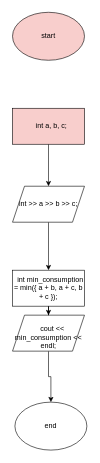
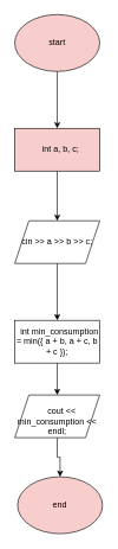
  <mxCell id="0" />
  <mxCell id="1" parent="0" />
+ <mxCell id="2" style="edgeStyle=orthogonalEdgeStyle;rounded=0;orthogonalLoop=1;jettySize=auto;html=1;" edge="1" parent="1" source="3" target="5"><mxGeometry relative="1" as="geometry" /></mxCell>
  <mxCell id="3" value="start" style="ellipse;whiteSpace=wrap;html=1;fillColor=#f8cecc;" vertex="1" parent="1"><mxGeometry x="20" y="20" width="120" height="80" as="geometry" /></mxCell>
  <mxCell id="4" style="edgeStyle=orthogonalEdgeStyle;rounded=0;orthogonalLoop=1;jettySize=auto;html=1;" edge="1" parent="1" source="5" target="7"><mxGeometry relative="1" as="geometry" /></mxCell>
  <mxCell id="5" value="&amp;nbsp; &amp;nbsp;int a, b, c;" style="rounded=0;whiteSpace=wrap;html=1;fillColor=#f8cecc;" vertex="1" parent="1"><mxGeometry x="20" y="180" width="120" height="60" as="geometry" /></mxCell>
  <mxCell id="6" style="edgeStyle=orthogonalEdgeStyle;rounded=0;orthogonalLoop=1;jettySize=auto;html=1;" edge="1" parent="1" source="7" target="9"><mxGeometry relative="1" as="geometry" /></mxCell>
- <mxCell id="7" value="int &amp;gt;&amp;gt; a &amp;gt;&amp;gt; b &amp;gt;&amp;gt; c;" style="shape=parallelogram;perimeter=parallelogramPerimeter;whiteSpace=wrap;html=1;fixedSize=1;" vertex="1" parent="1"><mxGeometry x="20" y="310" width="120" height="60" as="geometry" /></mxCell>
+ <mxCell id="7" value="cin &amp;gt;&amp;gt; a &amp;gt;&amp;gt; b &amp;gt;&amp;gt; c;" style="shape=parallelogram;perimeter=parallelogramPerimeter;whiteSpace=wrap;html=1;fixedSize=1;" vertex="1" parent="1"><mxGeometry x="20" y="310" width="120" height="60" as="geometry" /></mxCell>
  <mxCell id="8" style="edgeStyle=orthogonalEdgeStyle;rounded=0;orthogonalLoop=1;jettySize=auto;html=1;" edge="1" parent="1" source="9" target="11"><mxGeometry relative="1" as="geometry" /></mxCell>
  <mxCell id="9" value="&amp;nbsp; int min_consumption = min({ a + b, a + c, b + c });" style="rounded=0;whiteSpace=wrap;html=1;" vertex="1" parent="1"><mxGeometry x="20" y="450" width="120" height="60" as="geometry" /></mxCell>
  <mxCell id="10" style="edgeStyle=orthogonalEdgeStyle;rounded=0;orthogonalLoop=1;jettySize=auto;html=1;entryX=0.5;entryY=0;entryDx=0;entryDy=0;" edge="1" parent="1" source="11" target="12"><mxGeometry relative="1" as="geometry" /></mxCell>
- <mxCell id="11" value="&lt;div&gt;&lt;br&gt;&lt;/div&gt;&lt;div&gt;&amp;nbsp; &amp;nbsp; cout &amp;lt;&amp;lt; min_consumption &amp;lt;&amp;lt; endl;&lt;/div&gt;" style="shape=parallelogram;perimeter=parallelogramPerimeter;whiteSpace=wrap;html=1;fixedSize=1;" vertex="1" parent="1"><mxGeometry x="20" y="525" width="120" height="60" as="geometry" /></mxCell>
- <mxCell id="12" value="end" style="ellipse;whiteSpace=wrap;html=1;" vertex="1" parent="1"><mxGeometry x="24" y="670" width="120" height="80" as="geometry" /></mxCell>
+ <mxCell id="11" value="&lt;div&gt;&lt;br&gt;&lt;/div&gt;&lt;div&gt;&amp;nbsp; &amp;nbsp; cout &amp;lt;&amp;lt; min_consumption &amp;lt;&amp;lt; endl;&lt;/div&gt;" style="shape=parallelogram;perimeter=parallelogramPerimeter;whiteSpace=wrap;html=1;fixedSize=1;" vertex="1" parent="1"><mxGeometry x="20" y="555" width="120" height="60" as="geometry" /></mxCell>
+ <mxCell id="12" value="end" style="ellipse;whiteSpace=wrap;html=1;fillColor=#f8cecc;" vertex="1" parent="1"><mxGeometry x="24" y="670" width="120" height="80" as="geometry" /></mxCell>
